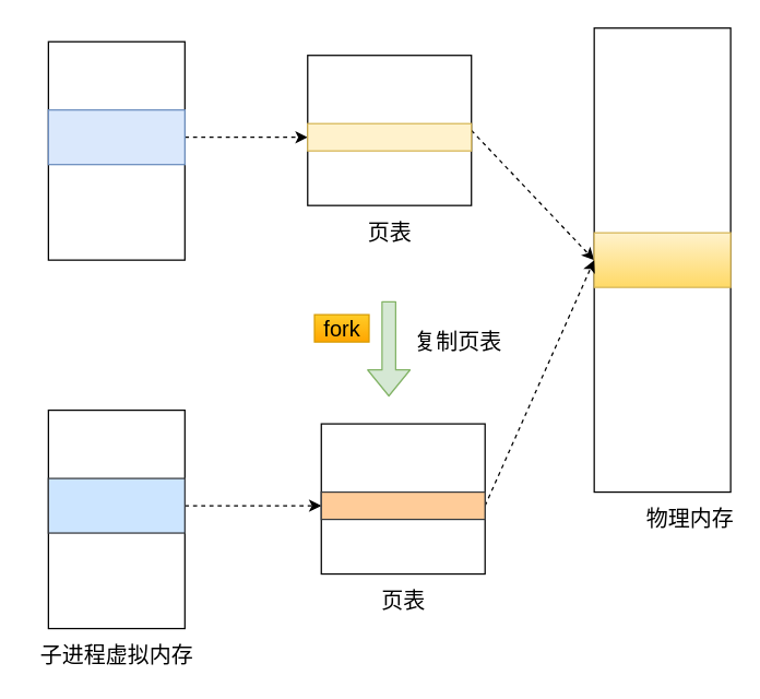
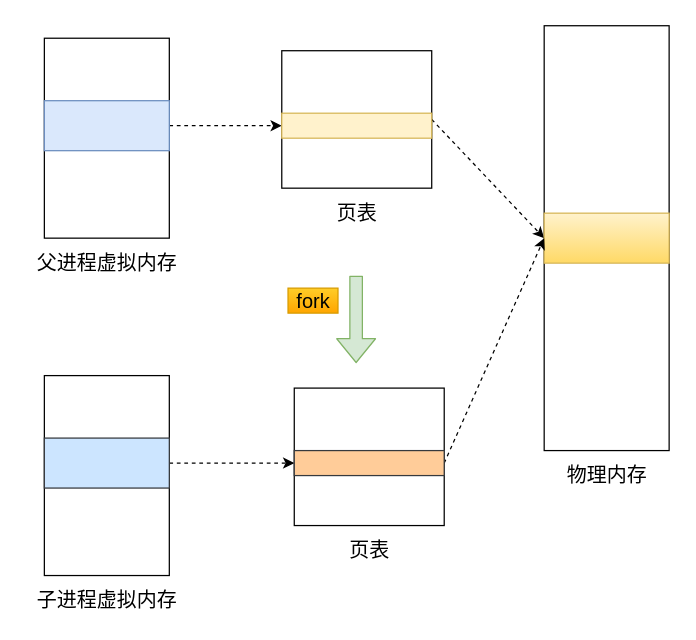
  <mxCell id="0" />
  <mxCell id="1" parent="0" />
  <mxCell id="2" value="" style="rounded=0;whiteSpace=wrap;html=1;fontSize=16;" vertex="1" parent="1"><mxGeometry x="225" y="40" width="120" height="110" as="geometry" /></mxCell>
  <mxCell id="3" value="" style="rounded=0;whiteSpace=wrap;html=1;fontSize=16;" vertex="1" parent="1"><mxGeometry x="35" y="30" width="100" height="160" as="geometry" /></mxCell>
  <mxCell id="4" style="rounded=0;orthogonalLoop=1;jettySize=auto;html=1;entryX=0;entryY=0.5;entryDx=0;entryDy=0;dashed=1;fontSize=16;" edge="1" parent="1" source="5" target="9"><mxGeometry relative="1" as="geometry" /></mxCell>
  <mxCell id="5" value="" style="rounded=0;whiteSpace=wrap;html=1;fontSize=16;strokeColor=#6c8ebf;fillColor=#dae8fc;" vertex="1" parent="1"><mxGeometry x="35" y="80" width="100" height="40" as="geometry" /></mxCell>
+ <mxCell id="6" value="父进程虚拟内存" style="text;html=1;align=center;verticalAlign=middle;resizable=0;points=[];autosize=1;strokeColor=none;fontSize=16;" vertex="1" parent="1"><mxGeometry x="20" y="200" width="130" height="20" as="geometry" /></mxCell>
  <mxCell id="7" value="页表" style="text;html=1;align=center;verticalAlign=middle;resizable=0;points=[];autosize=1;strokeColor=none;fontSize=16;" vertex="1" parent="1"><mxGeometry x="260" y="160" width="50" height="20" as="geometry" /></mxCell>
  <mxCell id="8" style="rounded=0;orthogonalLoop=1;jettySize=auto;html=1;entryX=0;entryY=0.5;entryDx=0;entryDy=0;exitX=1;exitY=0.25;exitDx=0;exitDy=0;dashed=1;fontSize=16;" edge="1" parent="1" source="9" target="11"><mxGeometry relative="1" as="geometry" /></mxCell>
  <mxCell id="9" value="" style="rounded=0;whiteSpace=wrap;html=1;fontSize=16;fillColor=#fff2cc;strokeColor=#d6b656;" vertex="1" parent="1"><mxGeometry x="225" y="90" width="120" height="20" as="geometry" /></mxCell>
  <mxCell id="10" value="" style="rounded=0;whiteSpace=wrap;html=1;fontSize=16;" vertex="1" parent="1"><mxGeometry x="435" y="20" width="100" height="340" as="geometry" /></mxCell>
  <mxCell id="11" value="" style="rounded=0;whiteSpace=wrap;html=1;fontSize=16;fillColor=#fff2cc;strokeColor=#d6b656;gradientColor=#ffd966;" vertex="1" parent="1"><mxGeometry x="435" y="170" width="100" height="40" as="geometry" /></mxCell>
- <mxCell id="12" value="物理内存" style="text;html=1;align=center;verticalAlign=middle;resizable=0;points=[];autosize=1;strokeColor=none;fontSize=16;" vertex="1" parent="1"><mxGeometry x="465" y="370" width="80" height="20" as="geometry" /></mxCell>
+ <mxCell id="12" value="物理内存" style="text;html=1;align=center;verticalAlign=middle;resizable=0;points=[];autosize=1;strokeColor=none;fontSize=16;" vertex="1" parent="1"><mxGeometry x="445" y="370" width="80" height="20" as="geometry" /></mxCell>
  <mxCell id="13" value="" style="shape=flexArrow;endArrow=classic;html=1;fontSize=16;fillColor=#d5e8d4;strokeColor=#82b366;" edge="1" parent="1"><mxGeometry width="50" height="50" relative="1" as="geometry"><mxPoint x="284.5" y="220" as="sourcePoint" /><mxPoint x="284.5" y="290" as="targetPoint" /></mxGeometry></mxCell>
  <mxCell id="14" value="fork" style="text;html=1;align=center;verticalAlign=middle;resizable=0;points=[];autosize=1;strokeColor=#d79b00;fontSize=16;gradientColor=#ffa500;fillColor=#ffcd28;" vertex="1" parent="1"><mxGeometry x="230" y="230" width="40" height="20" as="geometry" /></mxCell>
  <mxCell id="15" value="" style="rounded=0;whiteSpace=wrap;html=1;fontSize=16;" vertex="1" parent="1"><mxGeometry x="235" y="310" width="120" height="110" as="geometry" /></mxCell>
  <mxCell id="16" value="" style="rounded=0;whiteSpace=wrap;html=1;fontSize=16;" vertex="1" parent="1"><mxGeometry x="35" y="300" width="100" height="160" as="geometry" /></mxCell>
  <mxCell id="17" style="rounded=0;orthogonalLoop=1;jettySize=auto;html=1;entryX=0;entryY=0.5;entryDx=0;entryDy=0;dashed=1;fontSize=16;" edge="1" parent="1" source="18" target="22"><mxGeometry relative="1" as="geometry" /></mxCell>
  <mxCell id="18" value="" style="rounded=0;whiteSpace=wrap;html=1;fontSize=16;strokeColor=#36393d;fillColor=#cce5ff;" vertex="1" parent="1"><mxGeometry x="35" y="350" width="100" height="40" as="geometry" /></mxCell>
  <mxCell id="19" value="子进程虚拟内存" style="text;html=1;align=center;verticalAlign=middle;resizable=0;points=[];autosize=1;strokeColor=none;fontSize=16;" vertex="1" parent="1"><mxGeometry x="20" y="470" width="130" height="20" as="geometry" /></mxCell>
  <mxCell id="20" value="页表" style="text;html=1;align=center;verticalAlign=middle;resizable=0;points=[];autosize=1;strokeColor=none;fontSize=16;" vertex="1" parent="1"><mxGeometry x="270" y="430" width="50" height="20" as="geometry" /></mxCell>
  <mxCell id="21" style="edgeStyle=none;rounded=0;orthogonalLoop=1;jettySize=auto;html=1;entryX=0;entryY=0.5;entryDx=0;entryDy=0;exitX=1;exitY=0.5;exitDx=0;exitDy=0;dashed=1;fontSize=16;" edge="1" parent="1" source="22" target="11"><mxGeometry relative="1" as="geometry" /></mxCell>
  <mxCell id="22" value="" style="rounded=0;whiteSpace=wrap;html=1;fontSize=16;fillColor=#ffcc99;strokeColor=#36393d;" vertex="1" parent="1"><mxGeometry x="235" y="360" width="120" height="20" as="geometry" /></mxCell>
- <mxCell id="23" value="复制页表" style="text;html=1;align=center;verticalAlign=middle;resizable=0;points=[];autosize=1;strokeColor=none;fontSize=16;" vertex="1" parent="1"><mxGeometry x="295" y="240" width="80" height="20" as="geometry" /></mxCell>
